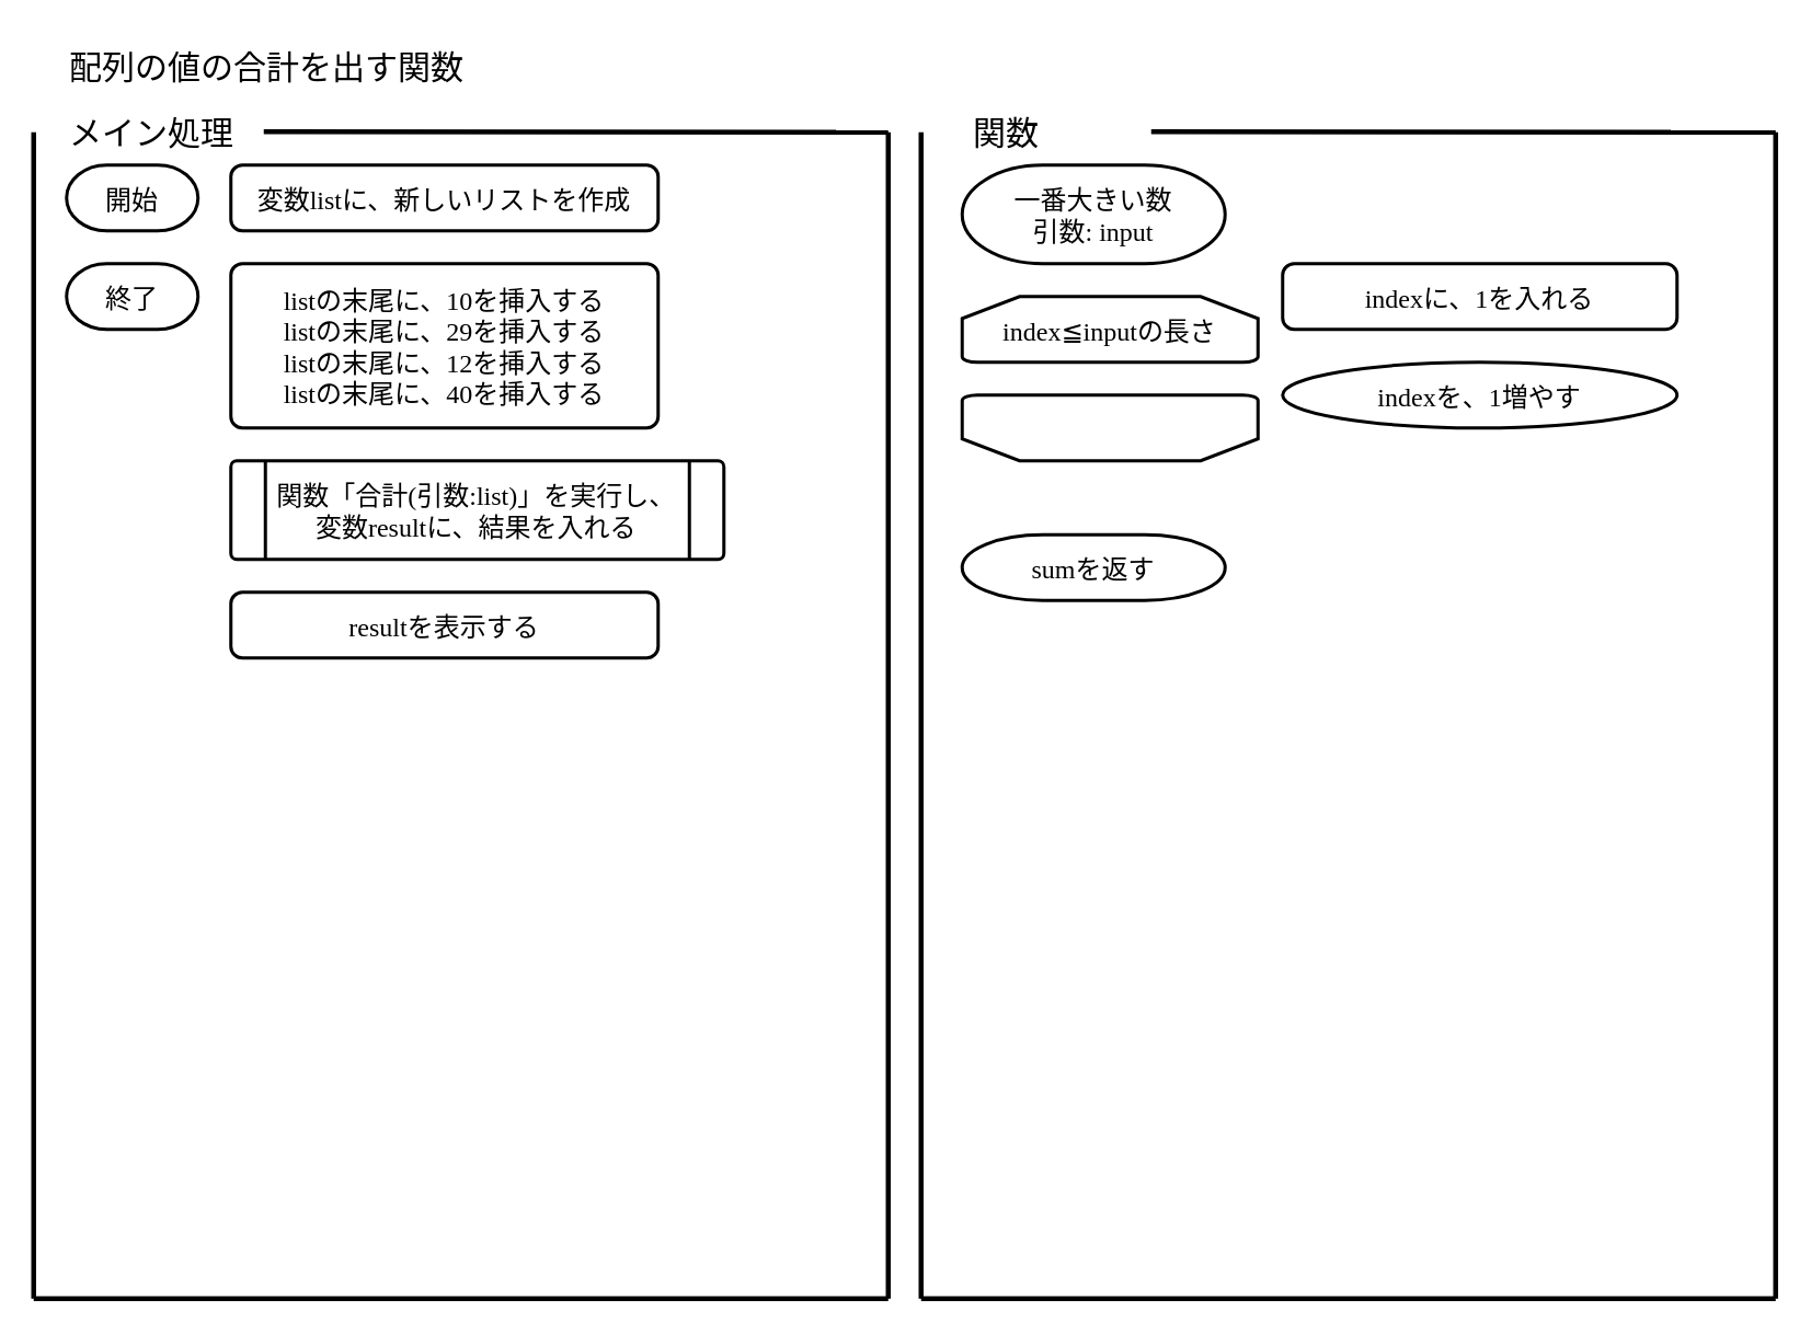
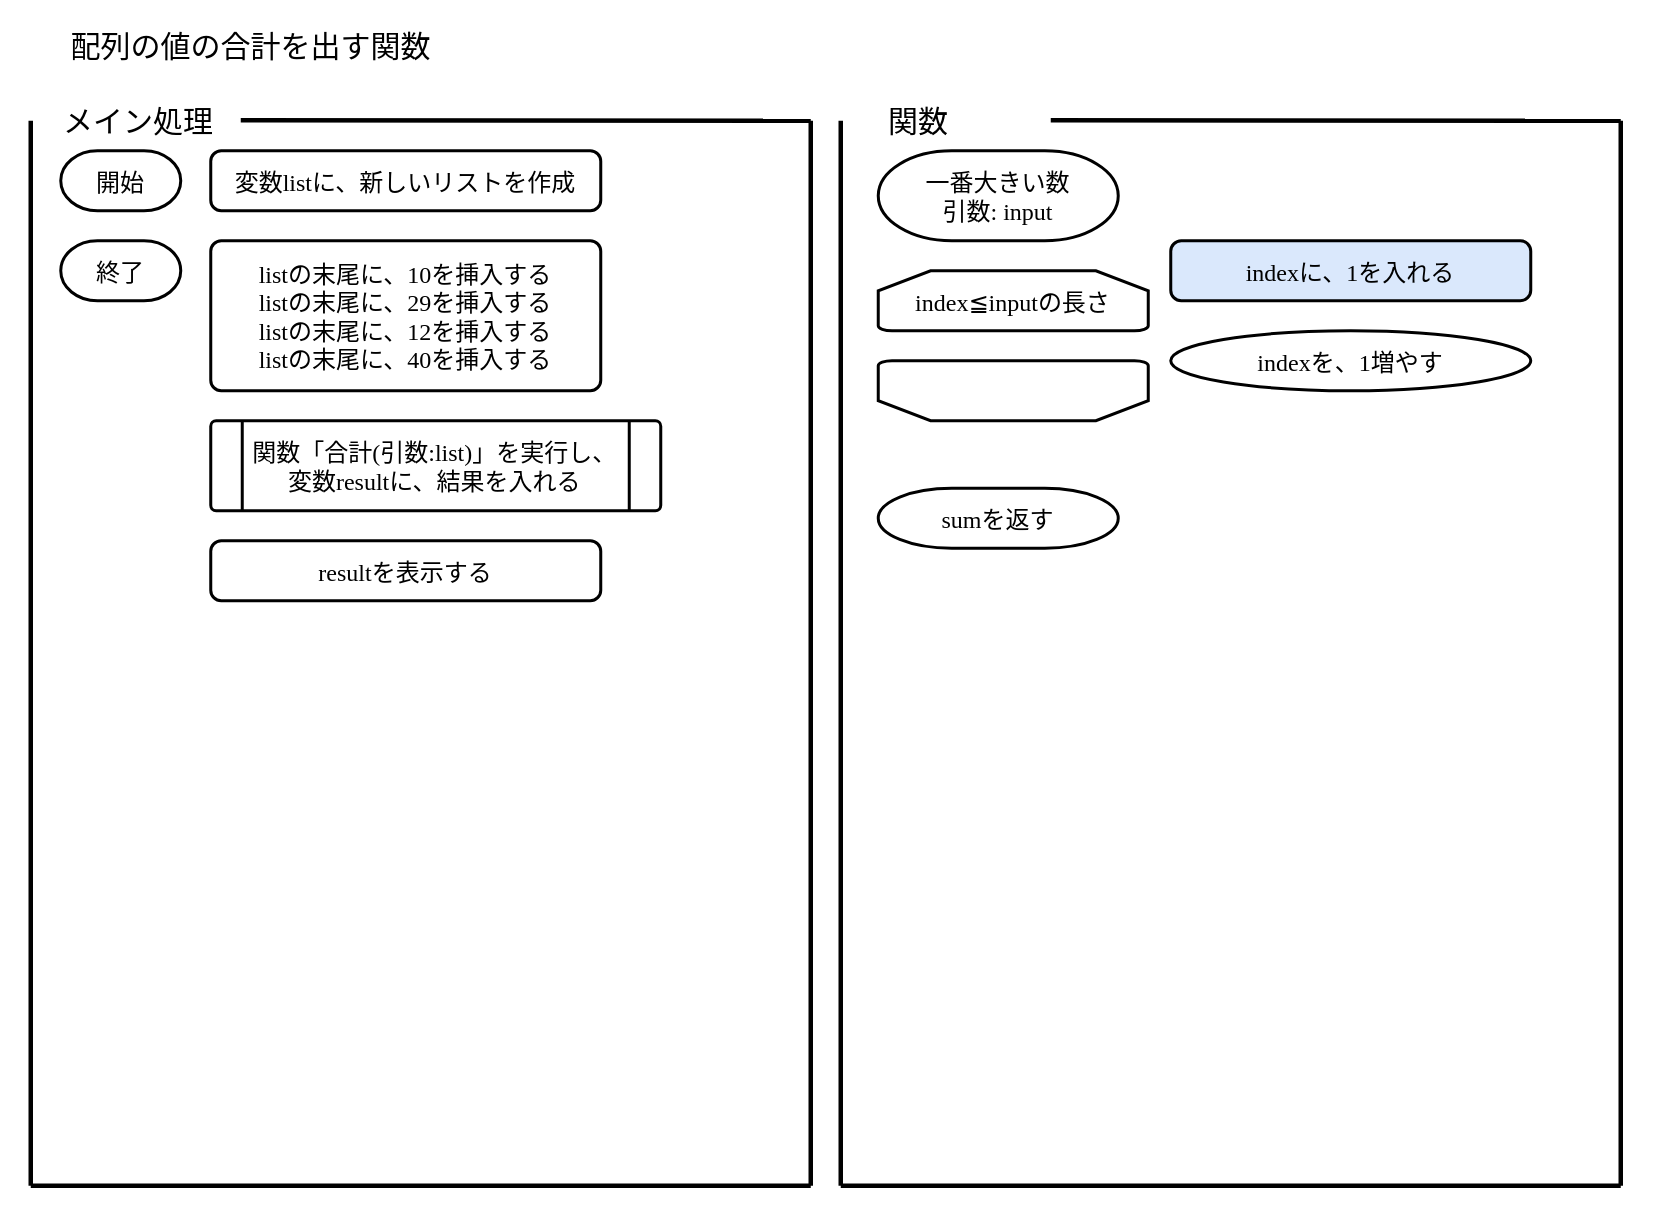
  <mxCell id="0" />
  <mxCell id="1" parent="0" />
  <mxCell id="2" value="開始" style="strokeWidth=2;shape=mxgraph.flowchart.terminator;fontSize=16;fontFamily=BIZ UDPGothic;" parent="1" vertex="1"><mxGeometry x="40" y="100" width="80" height="40" as="geometry" /></mxCell>
  <mxCell id="3" value="sumを返す" style="strokeWidth=2;shape=mxgraph.flowchart.terminator;fontSize=16;fontFamily=BIZ UDPGothic;" parent="1" vertex="1"><mxGeometry x="585" y="325" width="160" height="40" as="geometry" /></mxCell>
  <mxCell id="4" value="resultを表示する" style="rounded=1;absoluteArcSize=1;arcSize=14;strokeWidth=2;fontSize=16;fontFamily=BIZ UDPGothic;" parent="1" vertex="1"><mxGeometry x="140" y="360" width="260" height="40" as="geometry" /></mxCell>
- <mxCell id="5" value="配列の値の合計を出す関数" style="text;html=1;strokeColor=none;fillColor=none;align=left;verticalAlign=middle;whiteSpace=wrap;rounded=0;fontSize=20;fontFamily=BIZ UDPGothic;movable=0;resizable=0;rotatable=0;deletable=0;editable=0;locked=1;connectable=0;" parent="1" vertex="1"><mxGeometry x="40" y="20" width="480" height="40" as="geometry" /></mxCell>
+ <mxCell id="5" value="配列の値の合計を出す関数" style="text;html=1;strokeColor=none;fillColor=none;align=left;verticalAlign=middle;whiteSpace=wrap;rounded=0;fontSize=20;fontFamily=BIZ UDPGothic;movable=0;resizable=0;rotatable=0;deletable=0;editable=0;locked=1;connectable=0;" parent="1" vertex="1"><mxGeometry x="45" y="10" width="480" height="40" as="geometry" /></mxCell>
  <mxCell id="6" value="変数listに、新しいリストを作成" style="rounded=1;absoluteArcSize=1;arcSize=14;strokeWidth=2;fontSize=16;fontFamily=BIZ UDPGothic;" parent="1" vertex="1"><mxGeometry x="140" y="100" width="260" height="40" as="geometry" /></mxCell>
  <mxCell id="7" value="listの末尾に、10を挿入する&#10;listの末尾に、29を挿入する&#10;listの末尾に、12を挿入する&#10;listの末尾に、40を挿入する" style="rounded=1;absoluteArcSize=1;arcSize=14;strokeWidth=2;fontSize=16;fontFamily=BIZ UDPGothic;" parent="1" vertex="1"><mxGeometry x="140" y="160" width="260" height="100" as="geometry" /></mxCell>
  <mxCell id="8" style="edgeStyle=none;rounded=0;orthogonalLoop=1;jettySize=auto;html=1;fontFamily=BIZ UDPGothic;fontSize=16;fontColor=default;endArrow=none;endFill=0;strokeWidth=3;movable=0;resizable=0;rotatable=0;deletable=0;editable=0;locked=1;connectable=0;" parent="1" edge="1"><mxGeometry relative="1" as="geometry"><mxPoint x="20" y="790" as="targetPoint" /><mxPoint x="20" y="80" as="sourcePoint" /></mxGeometry></mxCell>
  <mxCell id="9" value="メイン処理" style="text;html=1;strokeColor=none;fillColor=none;align=left;verticalAlign=middle;whiteSpace=wrap;rounded=0;fontSize=20;fontFamily=BIZ UDPGothic;movable=0;resizable=0;rotatable=0;deletable=0;editable=0;locked=1;connectable=0;" parent="1" vertex="1"><mxGeometry x="40" y="60" width="110" height="40" as="geometry" /></mxCell>
  <mxCell id="10" value="関数「合計(引数:list)」を実行し、&#10;変数resultに、結果を入れる" style="verticalLabelPosition=middle;verticalAlign=middle;shape=process;rounded=1;size=0.071;arcSize=6;strokeWidth=2;labelPosition=center;align=center;fontFamily=BIZ UDPGothic;fontSize=16;" parent="1" vertex="1"><mxGeometry x="140" y="280" width="300" height="60" as="geometry" /></mxCell>
  <mxCell id="11" value="一番大きい数&#10;引数: input" style="strokeWidth=2;shape=mxgraph.flowchart.terminator;fontSize=16;fontFamily=BIZ UDPGothic;" parent="1" vertex="1"><mxGeometry x="585" y="100" width="160" height="60" as="geometry" /></mxCell>
- <mxCell id="12" value="indexに、1を入れる" style="rounded=1;absoluteArcSize=1;arcSize=14;strokeWidth=2;fontSize=16;fontFamily=BIZ UDPGothic;" parent="1" vertex="1"><mxGeometry x="780" y="160" width="240" height="40" as="geometry" /></mxCell>
+ <mxCell id="12" value="indexに、1を入れる" style="rounded=1;absoluteArcSize=1;arcSize=14;strokeWidth=2;fontSize=16;fontFamily=BIZ UDPGothic;fillColor=#dae8fc;" parent="1" vertex="1"><mxGeometry x="780" y="160" width="240" height="40" as="geometry" /></mxCell>
  <mxCell id="13" value="index≦inputの長さ" style="strokeWidth=2;shape=mxgraph.flowchart.loop_limit;fontFamily=BIZ UDPGothic;fontSize=16;" parent="1" vertex="1"><mxGeometry x="585" y="180" width="180" height="40" as="geometry" /></mxCell>
  <mxCell id="14" value="indexを、1増やす" style="ellipse;absoluteArcSize=1;arcSize=14;strokeWidth=2;fontSize=16;fontFamily=BIZ UDPGothic;" parent="1" vertex="1"><mxGeometry x="780" y="220" width="240" height="40" as="geometry" /></mxCell>
  <mxCell id="15" value="終了" style="strokeWidth=2;shape=mxgraph.flowchart.terminator;fontSize=16;fontFamily=BIZ UDPGothic;" parent="1" vertex="1"><mxGeometry x="40" y="160" width="80" height="40" as="geometry" /></mxCell>
  <mxCell id="16" style="edgeStyle=none;rounded=0;orthogonalLoop=1;jettySize=auto;html=1;fontFamily=BIZ UDPGothic;fontSize=16;fontColor=default;endArrow=none;endFill=0;strokeWidth=3;movable=0;resizable=0;rotatable=0;deletable=0;editable=0;locked=1;connectable=0;" parent="1" edge="1"><mxGeometry relative="1" as="geometry"><mxPoint x="20" y="790" as="targetPoint" /><mxPoint x="540" y="790" as="sourcePoint" /></mxGeometry></mxCell>
  <mxCell id="17" style="edgeStyle=none;rounded=0;orthogonalLoop=1;jettySize=auto;html=1;fontFamily=BIZ UDPGothic;fontSize=16;fontColor=default;endArrow=none;endFill=0;strokeWidth=3;movable=0;resizable=0;rotatable=0;deletable=0;editable=0;locked=1;connectable=0;" parent="1" edge="1"><mxGeometry relative="1" as="geometry"><mxPoint x="540" y="80" as="targetPoint" /><mxPoint x="540" y="790" as="sourcePoint" /></mxGeometry></mxCell>
  <mxCell id="18" style="edgeStyle=none;rounded=0;orthogonalLoop=1;jettySize=auto;html=1;fontFamily=BIZ UDPGothic;fontSize=16;fontColor=default;endArrow=none;endFill=0;strokeWidth=3;movable=0;resizable=0;rotatable=0;deletable=0;editable=0;locked=1;connectable=0;" parent="1" edge="1"><mxGeometry relative="1" as="geometry"><mxPoint x="540" y="80" as="targetPoint" /><mxPoint x="160" y="79.6" as="sourcePoint" /></mxGeometry></mxCell>
  <mxCell id="19" style="edgeStyle=none;rounded=0;orthogonalLoop=1;jettySize=auto;html=1;fontFamily=BIZ UDPGothic;fontSize=16;fontColor=default;endArrow=none;endFill=0;strokeWidth=3;movable=0;resizable=0;rotatable=0;deletable=0;editable=0;locked=1;connectable=0;" parent="1" edge="1"><mxGeometry relative="1" as="geometry"><mxPoint x="560" y="790" as="targetPoint" /><mxPoint x="560" y="80" as="sourcePoint" /></mxGeometry></mxCell>
  <mxCell id="20" value="関数" style="text;html=1;strokeColor=none;fillColor=none;align=left;verticalAlign=middle;whiteSpace=wrap;rounded=0;fontSize=20;fontFamily=BIZ UDPGothic;movable=1;resizable=1;rotatable=1;deletable=1;editable=1;locked=0;connectable=1;" parent="1" vertex="1"><mxGeometry x="590" y="60" width="100" height="40" as="geometry" /></mxCell>
  <mxCell id="21" style="edgeStyle=none;rounded=0;orthogonalLoop=1;jettySize=auto;html=1;fontFamily=BIZ UDPGothic;fontSize=16;fontColor=default;endArrow=none;endFill=0;strokeWidth=3;movable=0;resizable=0;rotatable=0;deletable=0;editable=0;locked=1;connectable=0;" parent="1" edge="1"><mxGeometry relative="1" as="geometry"><mxPoint x="560" y="790" as="targetPoint" /><mxPoint x="1080" y="790" as="sourcePoint" /></mxGeometry></mxCell>
  <mxCell id="22" style="edgeStyle=none;rounded=0;orthogonalLoop=1;jettySize=auto;html=1;fontFamily=BIZ UDPGothic;fontSize=16;fontColor=default;endArrow=none;endFill=0;strokeWidth=3;movable=0;resizable=0;rotatable=0;deletable=0;editable=0;locked=1;connectable=0;" parent="1" edge="1"><mxGeometry relative="1" as="geometry"><mxPoint x="1080" y="80" as="targetPoint" /><mxPoint x="1080" y="790" as="sourcePoint" /></mxGeometry></mxCell>
  <mxCell id="23" style="edgeStyle=none;rounded=0;orthogonalLoop=1;jettySize=auto;html=1;fontFamily=BIZ UDPGothic;fontSize=16;fontColor=default;endArrow=none;endFill=0;strokeWidth=3;movable=0;resizable=0;rotatable=0;deletable=0;editable=0;locked=1;connectable=0;" parent="1" edge="1"><mxGeometry relative="1" as="geometry"><mxPoint x="1080" y="80" as="targetPoint" /><mxPoint x="700" y="79.6" as="sourcePoint" /></mxGeometry></mxCell>
  <mxCell id="24" value="" style="strokeWidth=2;shape=mxgraph.flowchart.loop_limit;strokeColor=default;fontFamily=BIZ UDPGothic;fontSize=16;fontColor=default;fillColor=default;direction=west;" parent="1" vertex="1"><mxGeometry x="585" y="240" width="180" height="40" as="geometry" /></mxCell>
